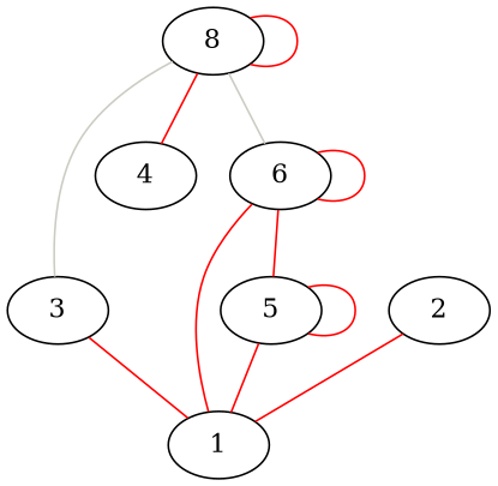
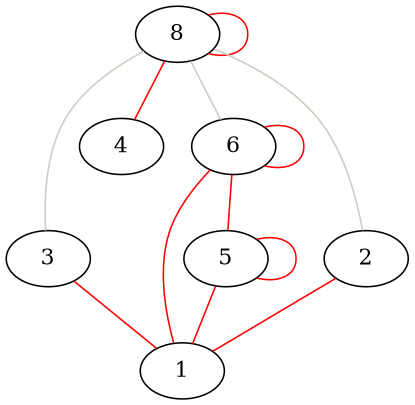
  graph {
    edge [color=red]
    8
    3
    4
    6
    2
    1
    5
    8 -- 8
    8 -- 3 [color="0.2 0.05 0.8"]
    8 -- 4
    8 -- 6 [color="0.2 0.05 0.8"]
+   8 -- 2 [color="0.2 0.05 0.8"]
    3 -- 1
    6 -- 6
    6 -- 1
    6 -- 5
    2 -- 1
    5 -- 1
    5 -- 5
  }
